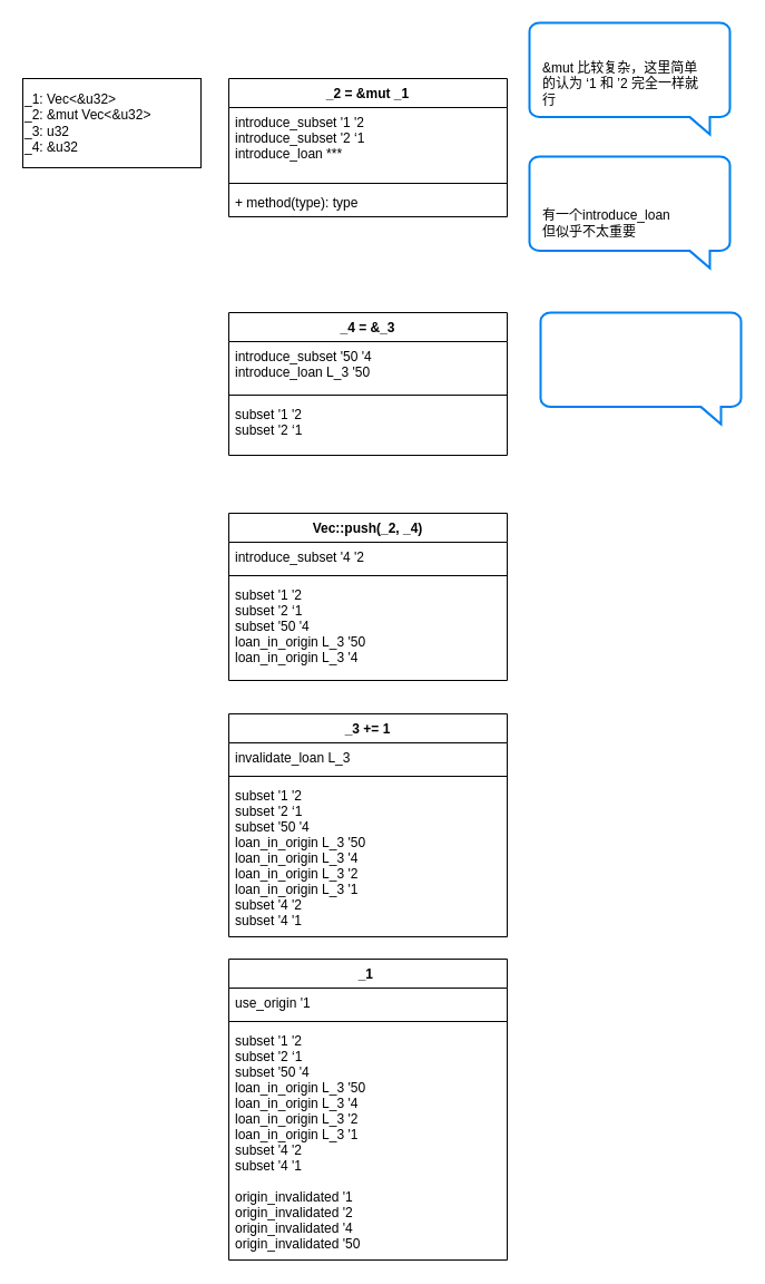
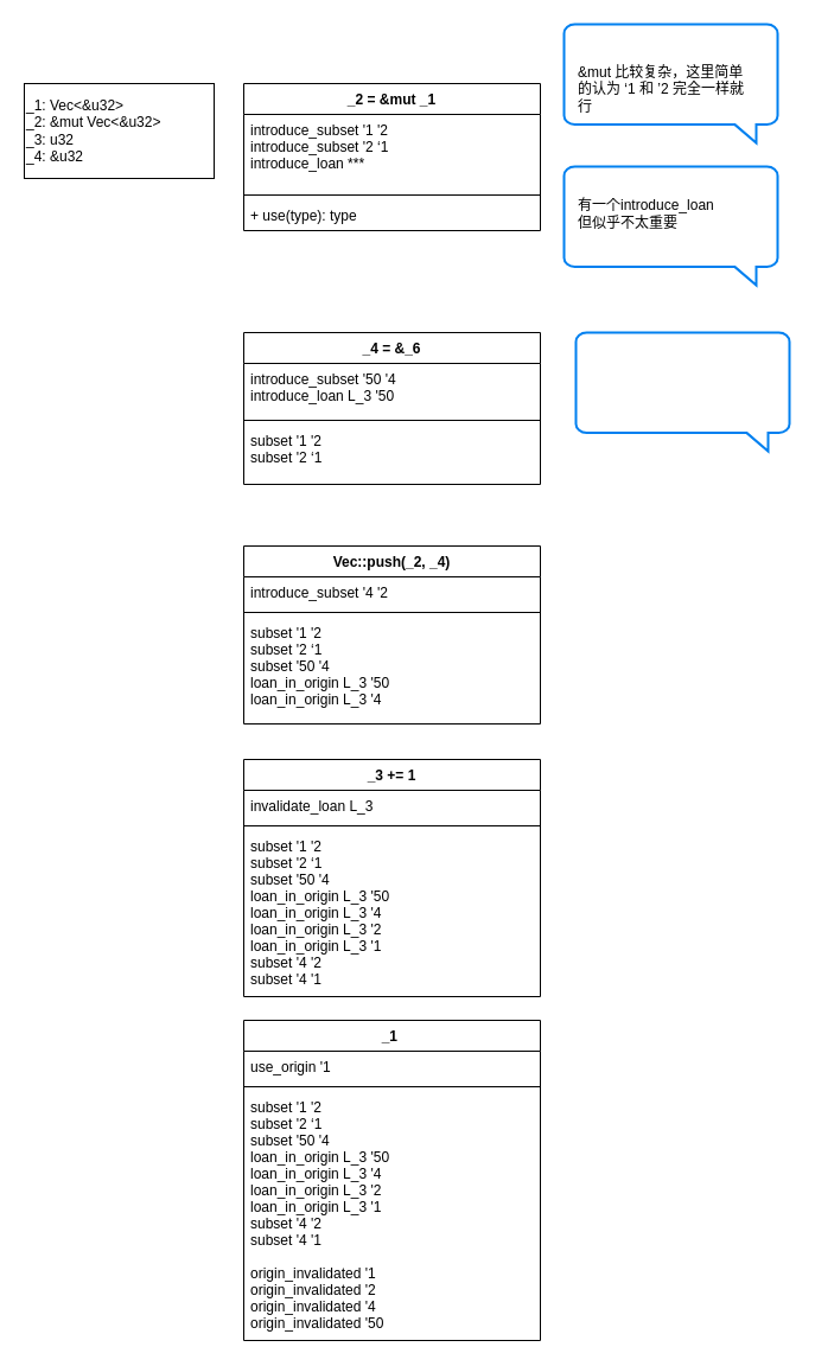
  <mxCell id="0" />
  <mxCell id="1" parent="0" />
  <mxCell id="2" value="_2 = &amp;mut _1" style="swimlane;fontStyle=1;align=center;verticalAlign=top;childLayout=stackLayout;horizontal=1;startSize=26;horizontalStack=0;resizeParent=1;resizeParentMax=0;resizeLast=0;collapsible=1;marginBottom=0;" vertex="1" parent="1"><mxGeometry x="205" y="70" width="250" height="124" as="geometry" /></mxCell>
  <mxCell id="3" value="introduce_subset '1 '2&#10;introduce_subset '2 ‘1&#10;introduce_loan ***" style="text;strokeColor=none;fillColor=none;align=left;verticalAlign=top;spacingLeft=4;spacingRight=4;overflow=hidden;rotatable=0;points=[[0,0.5],[1,0.5]];portConstraint=eastwest;" vertex="1" parent="2"><mxGeometry y="26" width="250" height="64" as="geometry" /></mxCell>
  <mxCell id="4" value="" style="line;strokeWidth=1;fillColor=none;align=left;verticalAlign=middle;spacingTop=-1;spacingLeft=3;spacingRight=3;rotatable=0;labelPosition=right;points=[];portConstraint=eastwest;" vertex="1" parent="2"><mxGeometry y="90" width="250" height="8" as="geometry" /></mxCell>
- <mxCell id="5" value="+ method(type): type" style="text;strokeColor=none;fillColor=none;align=left;verticalAlign=top;spacingLeft=4;spacingRight=4;overflow=hidden;rotatable=0;points=[[0,0.5],[1,0.5]];portConstraint=eastwest;" vertex="1" parent="2"><mxGeometry y="98" width="250" height="26" as="geometry" /></mxCell>
+ <mxCell id="5" value="+ use(type): type" style="text;strokeColor=none;fillColor=none;align=left;verticalAlign=top;spacingLeft=4;spacingRight=4;overflow=hidden;rotatable=0;points=[[0,0.5],[1,0.5]];portConstraint=eastwest;" vertex="1" parent="2"><mxGeometry y="98" width="250" height="26" as="geometry" /></mxCell>
  <mxCell id="6" value="&lt;div&gt;_1: Vec&amp;lt;&amp;amp;u32&amp;gt;&lt;/div&gt;&lt;div&gt;_2: &amp;amp;mut Vec&amp;lt;&amp;amp;u32&amp;gt;&lt;/div&gt;&lt;div&gt;_3: u32&lt;/div&gt;&lt;div&gt;_4: &amp;amp;u32&lt;/div&gt;" style="html=1;align=left;" vertex="1" parent="1"><mxGeometry x="20" y="70" width="160" height="80" as="geometry" /></mxCell>
- <mxCell id="7" value="_4 = &amp;_3" style="swimlane;fontStyle=1;align=center;verticalAlign=top;childLayout=stackLayout;horizontal=1;startSize=26;horizontalStack=0;resizeParent=1;resizeParentMax=0;resizeLast=0;collapsible=1;marginBottom=0;" vertex="1" parent="1"><mxGeometry x="205" y="280" width="250" height="128" as="geometry" /></mxCell>
+ <mxCell id="7" value="_4 = &amp;_6" style="swimlane;fontStyle=1;align=center;verticalAlign=top;childLayout=stackLayout;horizontal=1;startSize=26;horizontalStack=0;resizeParent=1;resizeParentMax=0;resizeLast=0;collapsible=1;marginBottom=0;" vertex="1" parent="1"><mxGeometry x="205" y="280" width="250" height="128" as="geometry" /></mxCell>
  <mxCell id="8" value="introduce_subset '50 '4&#10;introduce_loan L_3 '50" style="text;strokeColor=none;fillColor=none;align=left;verticalAlign=top;spacingLeft=4;spacingRight=4;overflow=hidden;rotatable=0;points=[[0,0.5],[1,0.5]];portConstraint=eastwest;" vertex="1" parent="7"><mxGeometry y="26" width="250" height="44" as="geometry" /></mxCell>
  <mxCell id="9" value="" style="line;strokeWidth=1;fillColor=none;align=left;verticalAlign=middle;spacingTop=-1;spacingLeft=3;spacingRight=3;rotatable=0;labelPosition=right;points=[];portConstraint=eastwest;" vertex="1" parent="7"><mxGeometry y="70" width="250" height="8" as="geometry" /></mxCell>
  <mxCell id="10" value="subset '1 '2&#10;subset '2 ‘1" style="text;strokeColor=none;fillColor=none;align=left;verticalAlign=top;spacingLeft=4;spacingRight=4;overflow=hidden;rotatable=0;points=[[0,0.5],[1,0.5]];portConstraint=eastwest;" vertex="1" parent="7"><mxGeometry y="78" width="250" height="50" as="geometry" /></mxCell>
  <mxCell id="11" value="Vec::push(_2, _4)" style="swimlane;fontStyle=1;align=center;verticalAlign=top;childLayout=stackLayout;horizontal=1;startSize=26;horizontalStack=0;resizeParent=1;resizeParentMax=0;resizeLast=0;collapsible=1;marginBottom=0;" vertex="1" parent="1"><mxGeometry x="205" y="460" width="250" height="150" as="geometry" /></mxCell>
  <mxCell id="12" value="introduce_subset '4 '2" style="text;strokeColor=none;fillColor=none;align=left;verticalAlign=top;spacingLeft=4;spacingRight=4;overflow=hidden;rotatable=0;points=[[0,0.5],[1,0.5]];portConstraint=eastwest;" vertex="1" parent="11"><mxGeometry y="26" width="250" height="26" as="geometry" /></mxCell>
  <mxCell id="13" value="" style="line;strokeWidth=1;fillColor=none;align=left;verticalAlign=middle;spacingTop=-1;spacingLeft=3;spacingRight=3;rotatable=0;labelPosition=right;points=[];portConstraint=eastwest;" vertex="1" parent="11"><mxGeometry y="52" width="250" height="8" as="geometry" /></mxCell>
  <mxCell id="14" value="subset '1 '2&#10;subset '2 ‘1&#10;subset '50 '4&#10;loan_in_origin L_3 '50&#10;loan_in_origin L_3 '4" style="text;strokeColor=none;fillColor=none;align=left;verticalAlign=top;spacingLeft=4;spacingRight=4;overflow=hidden;rotatable=0;points=[[0,0.5],[1,0.5]];portConstraint=eastwest;" vertex="1" parent="11"><mxGeometry y="60" width="250" height="90" as="geometry" /></mxCell>
  <mxCell id="15" value="_3 += 1" style="swimlane;fontStyle=1;align=center;verticalAlign=top;childLayout=stackLayout;horizontal=1;startSize=26;horizontalStack=0;resizeParent=1;resizeParentMax=0;resizeLast=0;collapsible=1;marginBottom=0;" vertex="1" parent="1"><mxGeometry x="205" y="640" width="250" height="200" as="geometry" /></mxCell>
  <mxCell id="16" value="invalidate_loan L_3" style="text;strokeColor=none;fillColor=none;align=left;verticalAlign=top;spacingLeft=4;spacingRight=4;overflow=hidden;rotatable=0;points=[[0,0.5],[1,0.5]];portConstraint=eastwest;" vertex="1" parent="15"><mxGeometry y="26" width="250" height="26" as="geometry" /></mxCell>
  <mxCell id="17" value="" style="line;strokeWidth=1;fillColor=none;align=left;verticalAlign=middle;spacingTop=-1;spacingLeft=3;spacingRight=3;rotatable=0;labelPosition=right;points=[];portConstraint=eastwest;" vertex="1" parent="15"><mxGeometry y="52" width="250" height="8" as="geometry" /></mxCell>
  <mxCell id="18" value="subset '1 '2&#10;subset '2 ‘1&#10;subset '50 '4&#10;loan_in_origin L_3 '50&#10;loan_in_origin L_3 '4&#10;loan_in_origin L_3 '2&#10;loan_in_origin L_3 '1&#10;subset '4 '2&#10;subset '4 '1" style="text;strokeColor=none;fillColor=none;align=left;verticalAlign=top;spacingLeft=4;spacingRight=4;overflow=hidden;rotatable=0;points=[[0,0.5],[1,0.5]];portConstraint=eastwest;" vertex="1" parent="15"><mxGeometry y="60" width="250" height="140" as="geometry" /></mxCell>
  <mxCell id="19" value="_1 " style="swimlane;fontStyle=1;align=center;verticalAlign=top;childLayout=stackLayout;horizontal=1;startSize=26;horizontalStack=0;resizeParent=1;resizeParentMax=0;resizeLast=0;collapsible=1;marginBottom=0;" vertex="1" parent="1"><mxGeometry x="205" y="860" width="250" height="270" as="geometry" /></mxCell>
  <mxCell id="20" value="use_origin '1" style="text;strokeColor=none;fillColor=none;align=left;verticalAlign=top;spacingLeft=4;spacingRight=4;overflow=hidden;rotatable=0;points=[[0,0.5],[1,0.5]];portConstraint=eastwest;" vertex="1" parent="19"><mxGeometry y="26" width="250" height="26" as="geometry" /></mxCell>
  <mxCell id="21" value="" style="line;strokeWidth=1;fillColor=none;align=left;verticalAlign=middle;spacingTop=-1;spacingLeft=3;spacingRight=3;rotatable=0;labelPosition=right;points=[];portConstraint=eastwest;" vertex="1" parent="19"><mxGeometry y="52" width="250" height="8" as="geometry" /></mxCell>
  <mxCell id="22" value="subset '1 '2&#10;subset '2 ‘1&#10;subset '50 '4&#10;loan_in_origin L_3 '50&#10;loan_in_origin L_3 '4&#10;loan_in_origin L_3 '2&#10;loan_in_origin L_3 '1&#10;subset '4 '2&#10;subset '4 '1&#10;&#10;origin_invalidated '1&#10;origin_invalidated '2&#10;origin_invalidated '4&#10;origin_invalidated '50" style="text;strokeColor=none;fillColor=none;align=left;verticalAlign=top;spacingLeft=4;spacingRight=4;overflow=hidden;rotatable=0;points=[[0,0.5],[1,0.5]];portConstraint=eastwest;" vertex="1" parent="19"><mxGeometry y="60" width="250" height="210" as="geometry" /></mxCell>
  <mxCell id="23" value="" style="group" vertex="1" connectable="0" parent="1"><mxGeometry x="475" y="20" width="180" height="100" as="geometry" /></mxCell>
  <mxCell id="24" value="" style="html=1;verticalLabelPosition=bottom;align=center;labelBackgroundColor=#ffffff;verticalAlign=top;strokeWidth=2;strokeColor=#0080F0;shadow=0;dashed=0;shape=mxgraph.ios7.icons.message;" vertex="1" parent="23"><mxGeometry width="180" height="100" as="geometry" /></mxCell>
  <mxCell id="25" value="&amp;amp;mut 比较复杂，这里简单的认为 ‘1 和 ’2 完全一样就行" style="text;html=1;strokeColor=none;fillColor=none;align=left;verticalAlign=middle;whiteSpace=wrap;rounded=0;" vertex="1" parent="23"><mxGeometry x="10" y="25" width="150" height="60" as="geometry" /></mxCell>
  <mxCell id="26" value="" style="group" vertex="1" connectable="0" parent="1"><mxGeometry x="475" y="140" width="180" height="100" as="geometry" /></mxCell>
  <mxCell id="27" value="" style="html=1;verticalLabelPosition=bottom;align=center;labelBackgroundColor=#ffffff;verticalAlign=top;strokeWidth=2;strokeColor=#0080F0;shadow=0;dashed=0;shape=mxgraph.ios7.icons.message;" vertex="1" parent="26"><mxGeometry width="180" height="100" as="geometry" /></mxCell>
- <mxCell id="28" value="有一个introduce_loan&amp;nbsp;&lt;br&gt;但似乎不太重要" style="text;html=1;strokeColor=none;fillColor=none;align=left;verticalAlign=middle;whiteSpace=wrap;rounded=0;" vertex="1" parent="26"><mxGeometry x="10" y="30" width="150" height="60" as="geometry" /></mxCell>
+ <mxCell id="28" value="有一个introduce_loan&amp;nbsp;&lt;br&gt;但似乎不太重要" style="text;html=1;strokeColor=none;fillColor=none;align=left;verticalAlign=middle;whiteSpace=wrap;rounded=0;" vertex="1" parent="26"><mxGeometry x="10" y="10" width="150" height="60" as="geometry" /></mxCell>
  <mxCell id="29" value="" style="group" vertex="1" connectable="0" parent="1"><mxGeometry x="485" y="280" width="180" height="100" as="geometry" /></mxCell>
  <mxCell id="30" value="" style="html=1;verticalLabelPosition=bottom;align=center;labelBackgroundColor=#ffffff;verticalAlign=top;strokeWidth=2;strokeColor=#0080F0;shadow=0;dashed=0;shape=mxgraph.ios7.icons.message;" vertex="1" parent="29"><mxGeometry width="180" height="100" as="geometry" /></mxCell>
